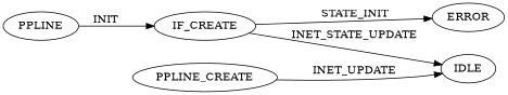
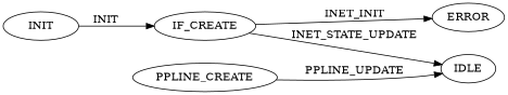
  digraph {
    rankdir=LR
-   INIT [init=true label=PPLINE]
+   INIT [init=true]
    IF_CREATE
    ERROR
    IDLE
    PPLINE_CREATE
    INIT -> IF_CREATE [label=INIT]
-   IF_CREATE -> ERROR [label=STATE_INIT]
+   IF_CREATE -> ERROR [label=INET_INIT]
    IF_CREATE -> IDLE [label=INET_STATE_UPDATE]
-   PPLINE_CREATE -> IDLE [label=INET_UPDATE]
+   PPLINE_CREATE -> IDLE [label=PPLINE_UPDATE]
  }
